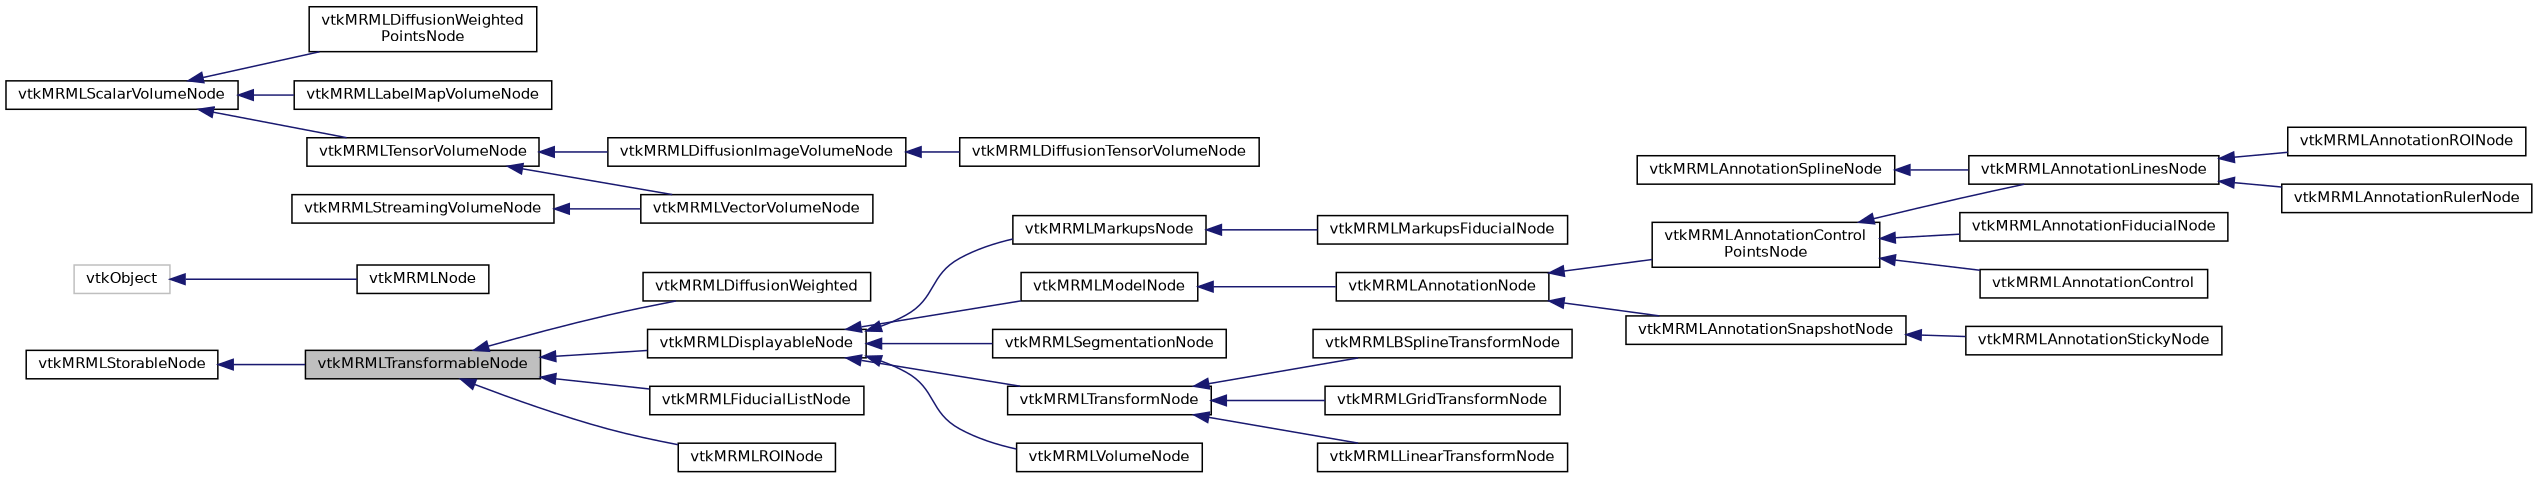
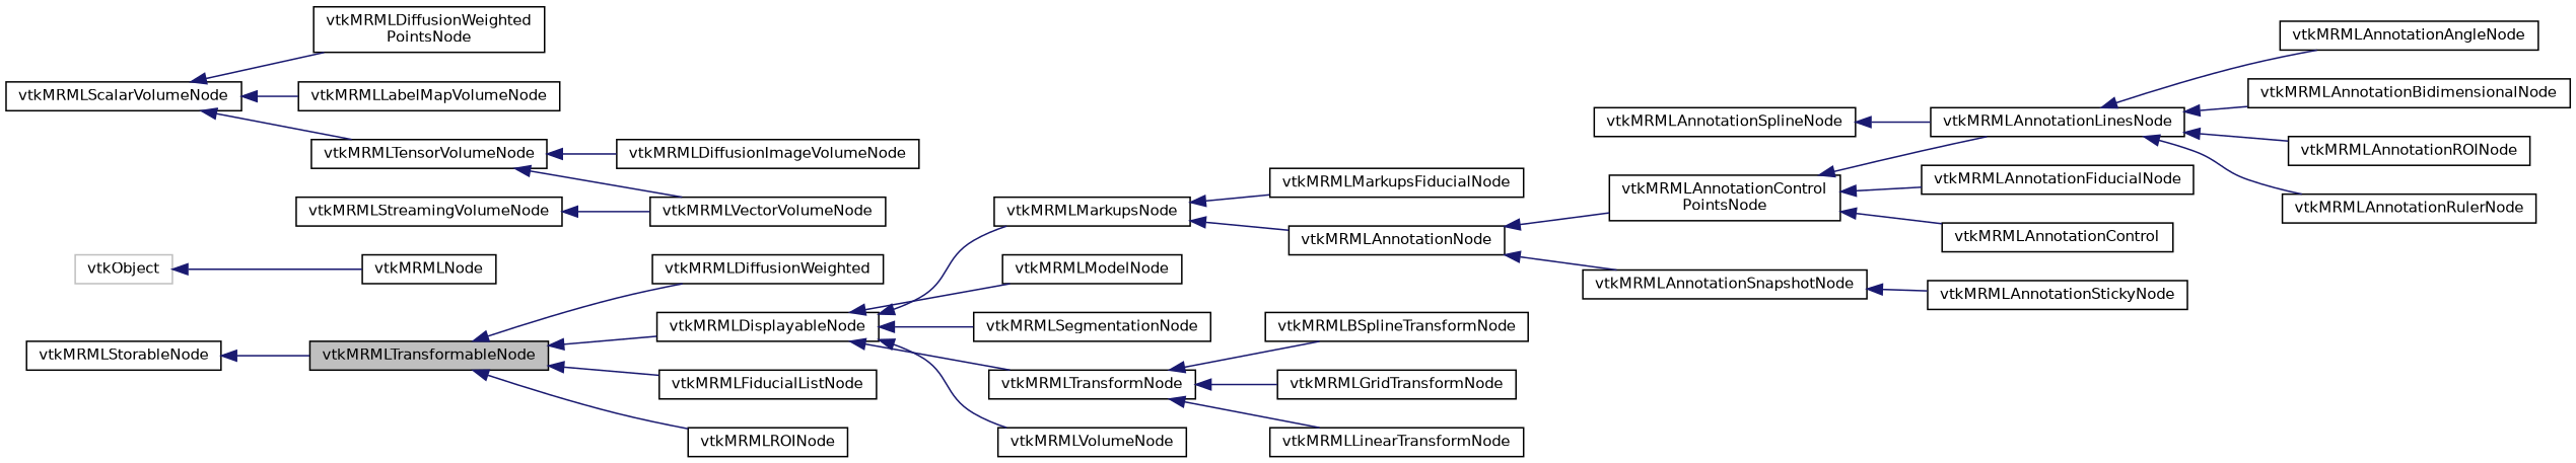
  digraph {
    rankdir=LR
    node [color=black fontname=Helvetica fontsize=10 shape=record]
    edge [color=midnightblue dir=back fontname=Helvetica fontsize=10 labelfontname=Helvetica labelfontsize=10 style=solid]
    n1 [fillcolor=grey75 fontcolor=black height=0.2 label=vtkMRMLTransformableNode style=filled width=0.4]
    n2 [height=0.2 label=vtkMRMLDiffusionWeighted width=0.4]
    n3 [height=0.2 label=vtkMRMLDisplayableNode width=0.4]
    n4 [height=0.2 label=vtkMRMLFiducialListNode width=0.4]
    n5 [height=0.2 label=vtkMRMLROINode width=0.4]
    n6 [height=0.2 label=vtkMRMLMarkupsNode width=0.4]
    n7 [height=0.2 label=vtkMRMLModelNode width=0.4]
    n8 [height=0.2 label=vtkMRMLSegmentationNode width=0.4]
    n9 [height=0.2 label=vtkMRMLTransformNode width=0.4]
    n10 [height=0.2 label=vtkMRMLVolumeNode width=0.4]
    n11 [height=0.2 label=vtkMRMLStorableNode width=0.4]
    n12 [height=0.2 label=vtkMRMLNode width=0.4]
    n13 [color=grey75 height=0.2 label=vtkObject width=0.4]
    n14 [height=0.2 label=vtkMRMLMarkupsFiducialNode width=0.4]
    n15 [height=0.2 label=vtkMRMLAnnotationNode width=0.4]
    n16 [height=0.2 label=vtkMRMLBSplineTransformNode width=0.4]
    n17 [height=0.2 label=vtkMRMLGridTransformNode width=0.4]
    n18 [height=0.2 label=vtkMRMLLinearTransformNode width=0.4]
    n19 [height=0.2 label="vtkMRMLAnnotationControl\lPointsNode" width=0.4]
    n20 [height=0.2 label=vtkMRMLAnnotationSnapshotNode width=0.4]
    n21 [height=0.2 label=vtkMRMLAnnotationFiducialNode width=0.4]
    n22 [height=0.2 label=vtkMRMLAnnotationLinesNode width=0.4]
    n23 [height=0.2 label=vtkMRMLAnnotationControl width=0.4]
    n24 [height=0.2 label=vtkMRMLAnnotationStickyNode width=0.4]
+   n25 [height=0.2 label=vtkMRMLAnnotationAngleNode width=0.4]
+   n26 [height=0.2 label=vtkMRMLAnnotationBidimensionalNode width=0.4]
    n27 [height=0.2 label=vtkMRMLAnnotationROINode width=0.4]
    n28 [height=0.2 label=vtkMRMLAnnotationRulerNode width=0.4]
    n29 [height=0.2 label=vtkMRMLAnnotationSplineNode width=0.4]
    n30 [height=0.2 label=vtkMRMLScalarVolumeNode width=0.4]
    n31 [height=0.2 label="vtkMRMLDiffusionWeighted\lPointsNode" width=0.4]
    n32 [height=0.2 label=vtkMRMLLabelMapVolumeNode width=0.4]
    n33 [height=0.2 label=vtkMRMLTensorVolumeNode width=0.4]
    n34 [height=0.2 label=vtkMRMLDiffusionImageVolumeNode width=0.4]
    n35 [height=0.2 label=vtkMRMLVectorVolumeNode width=0.4]
-   n36 [height=0.2 label=vtkMRMLDiffusionTensorVolumeNode width=0.4]
    n37 [height=0.2 label=vtkMRMLStreamingVolumeNode width=0.4]
    n1 -> n2
    n1 -> n3
    n1 -> n4
    n1 -> n5
    n3 -> n6
    n3 -> n7
    n3 -> n8
    n3 -> n9
    n3 -> n10
    n6 -> n14
-   n7 -> n15
+   n6 -> n15
    n9 -> n16
    n9 -> n17
    n9 -> n18
    n11 -> n1
    n13 -> n12
    n15 -> n19
    n15 -> n20
    n19 -> n21
    n19 -> n22
    n19 -> n23
    n20 -> n24
+   n22 -> n25
+   n22 -> n26
    n22 -> n27
    n22 -> n28
    n29 -> n22
    n30 -> n31
    n30 -> n32
    n30 -> n33
    n33 -> n34
    n33 -> n35
-   n34 -> n36
    n37 -> n35
  }
